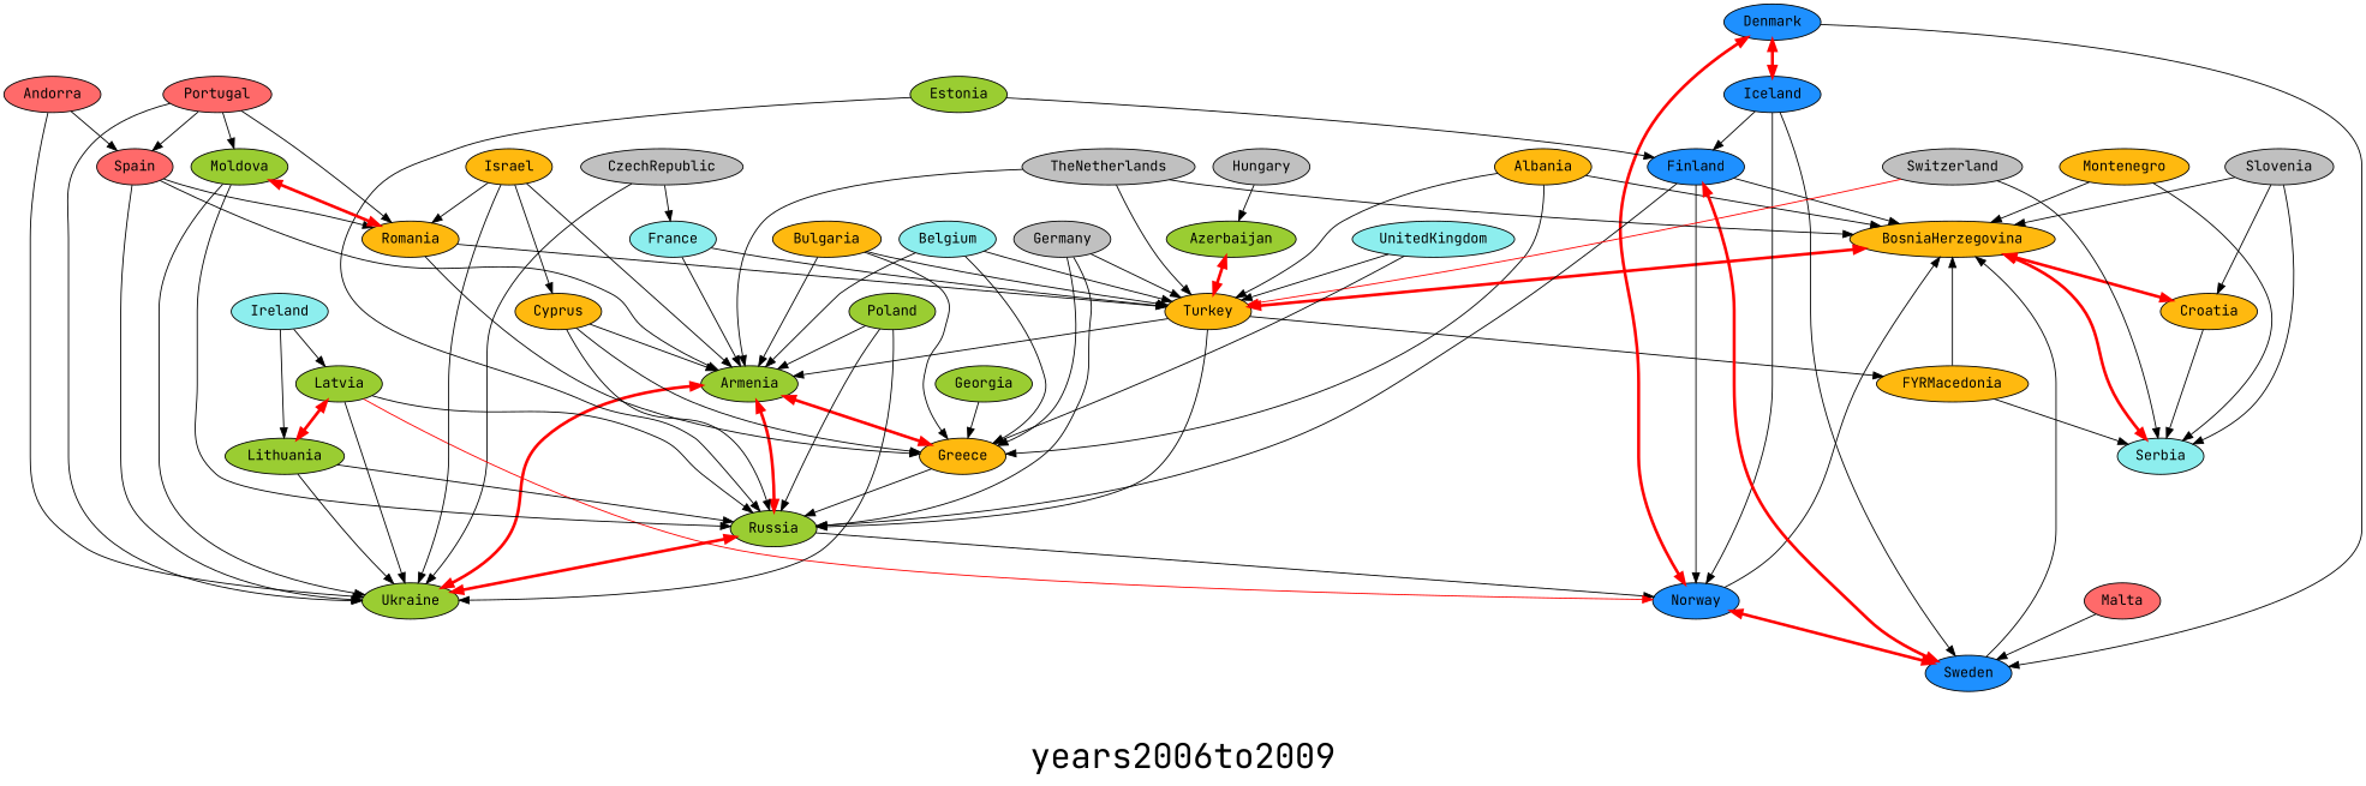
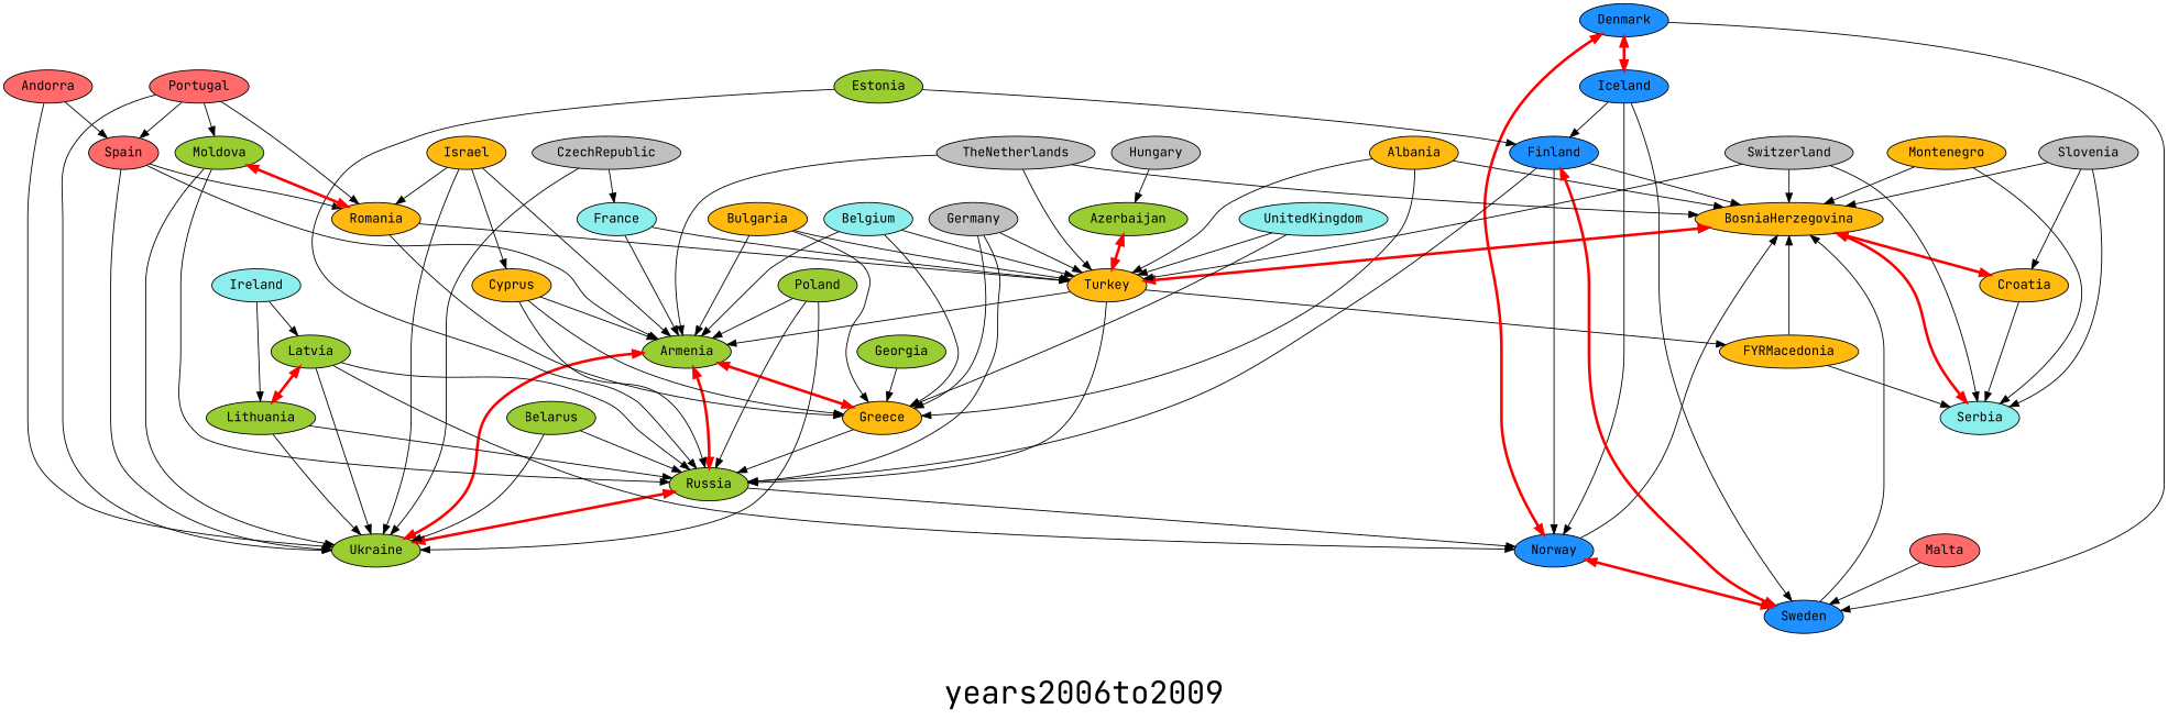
  digraph {
    fontname="JetBrains Mono"
    fontsize=34
    label=years2006to2009
    node [fillcolor=darkgoldenrod1 fontname="JetBrains Mono" style=filled]
    edge [fontname="JetBrains Mono"]
    Albania
    BosniaHerzegovina
    Greece
    Turkey
    Croatia
    Serbia [fillcolor=darkslategray2]
    Russia [fillcolor=olivedrab3]
    Armenia [fillcolor=olivedrab3]
    FYRMacedonia
    Ukraine [fillcolor=olivedrab3]
    Norway [fillcolor=dodgerblue]
    Andorra [fillcolor=indianred1]
    Spain [fillcolor=indianred1]
    Romania
    Sweden [fillcolor=dodgerblue]
    Azerbaijan [fillcolor=olivedrab3]
+   Belarus [fillcolor=olivedrab3]
    Belgium [fillcolor=darkslategray2]
    Bulgaria
    Cyprus
    CzechRepublic [fillcolor=gray]
    France [fillcolor=darkslategray2]
    Denmark [fillcolor=dodgerblue]
    Iceland [fillcolor=dodgerblue]
    Finland [fillcolor=dodgerblue]
    Estonia [fillcolor=olivedrab3]
    Georgia [fillcolor=olivedrab3]
    Germany [fillcolor=gray]
    Hungary [fillcolor=gray]
    Ireland [fillcolor=darkslategray2]
    Latvia [fillcolor=olivedrab3]
    Lithuania [fillcolor=olivedrab3]
    Israel
    Malta [fillcolor=indianred1]
    Moldova [fillcolor=olivedrab3]
    Montenegro
    Poland [fillcolor=olivedrab3]
    Portugal [fillcolor=indianred1]
    Slovenia [fillcolor=gray]
    Switzerland [fillcolor=gray]
    TheNetherlands [fillcolor=gray]
    UnitedKingdom [fillcolor=darkslategray2]
    Albania -> BosniaHerzegovina
    Albania -> Greece
    Albania -> Turkey
    BosniaHerzegovina -> Turkey [color=red dir=both penwidth=3]
    BosniaHerzegovina -> Croatia [color=red dir=both penwidth=3]
    BosniaHerzegovina -> Serbia [color=red dir=both penwidth=3]
    Greece -> Russia
    Turkey -> Russia
    Turkey -> Armenia
    Turkey -> FYRMacedonia
    Croatia -> Serbia
    Russia -> Ukraine [color=red dir=both penwidth=3]
    Russia -> Norway
    Armenia -> Greece [color=red dir=both penwidth=3]
    Armenia -> Russia [color=red dir=both penwidth=3]
    Armenia -> Ukraine [color=red dir=both penwidth=3]
    FYRMacedonia -> BosniaHerzegovina
    FYRMacedonia -> Serbia
    Norway -> BosniaHerzegovina
    Norway -> Sweden [color=red dir=both penwidth=3]
    Andorra -> Ukraine
    Andorra -> Spain
    Spain -> Armenia
    Spain -> Ukraine
    Spain -> Romania
    Romania -> Greece
    Romania -> Turkey
    Sweden -> BosniaHerzegovina
    Azerbaijan -> Turkey [color=red dir=both penwidth=3]
+   Belarus -> Russia
+   Belarus -> Ukraine
    Belgium -> Greece
    Belgium -> Turkey
    Belgium -> Armenia
    Bulgaria -> Greece
    Bulgaria -> Turkey
    Bulgaria -> Armenia
    Cyprus -> Greece
    Cyprus -> Russia
    Cyprus -> Armenia
    CzechRepublic -> Ukraine
    CzechRepublic -> France
    France -> Turkey
    France -> Armenia
    Denmark -> Norway [color=red dir=both penwidth=3]
    Denmark -> Sweden
    Denmark -> Iceland [color=red dir=both penwidth=3]
    Iceland -> Norway
    Iceland -> Sweden
    Iceland -> Finland
    Finland -> BosniaHerzegovina
    Finland -> Russia
    Finland -> Norway
    Finland -> Sweden [color=red dir=both penwidth=3]
    Estonia -> Russia
    Estonia -> Finland
    Georgia -> Greece
    Germany -> Greece
    Germany -> Turkey
    Germany -> Russia
    Hungary -> Azerbaijan
    Ireland -> Latvia
    Ireland -> Lithuania
    Latvia -> Russia
    Latvia -> Ukraine
-   Latvia -> Norway [color=red]
+   Latvia -> Norway
    Latvia -> Lithuania [color=red dir=both penwidth=3]
    Lithuania -> Russia
    Lithuania -> Ukraine
    Israel -> Armenia
    Israel -> Ukraine
    Israel -> Romania
    Israel -> Cyprus
    Malta -> Sweden
    Moldova -> Russia
    Moldova -> Ukraine
    Moldova -> Romania [color=red dir=both penwidth=3]
    Montenegro -> BosniaHerzegovina
    Montenegro -> Serbia
    Poland -> Russia
    Poland -> Armenia
    Poland -> Ukraine
    Portugal -> Ukraine
    Portugal -> Spain
    Portugal -> Romania
    Portugal -> Moldova
    Slovenia -> BosniaHerzegovina
    Slovenia -> Croatia
    Slovenia -> Serbia
-   Switzerland -> Turkey [color=red]
+   Switzerland -> BosniaHerzegovina
+   Switzerland -> Turkey
    Switzerland -> Serbia
    TheNetherlands -> BosniaHerzegovina
    TheNetherlands -> Turkey
    TheNetherlands -> Armenia
    UnitedKingdom -> Greece
    UnitedKingdom -> Turkey
  }
